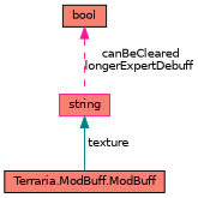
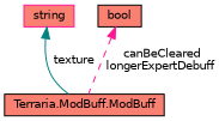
  digraph {
    node [color=black fillcolor=salmon fontname=Helvetica fontsize=10 shape=record style=filled]
    edge [dir=back fontname=Helvetica fontsize=10 labelfontname=Helvetica labelfontsize=10]
    n1 [fontcolor=black height=0.2 label="Terraria.ModBuff.ModBuff" width=0.4]
    n2 [color=deeppink height=0.2 label=string width=0.4]
    n3 [height=0.2 label=bool width=0.4]
    n2 -> n1 [color=teal label=" texture" style=solid]
-   n3 -> n2 [color=deeppink label=" canBeCleared\nlongerExpertDebuff" style=dashed]
+   n3 -> n1 [color=deeppink label=" canBeCleared\nlongerExpertDebuff" style=dashed]
  }
